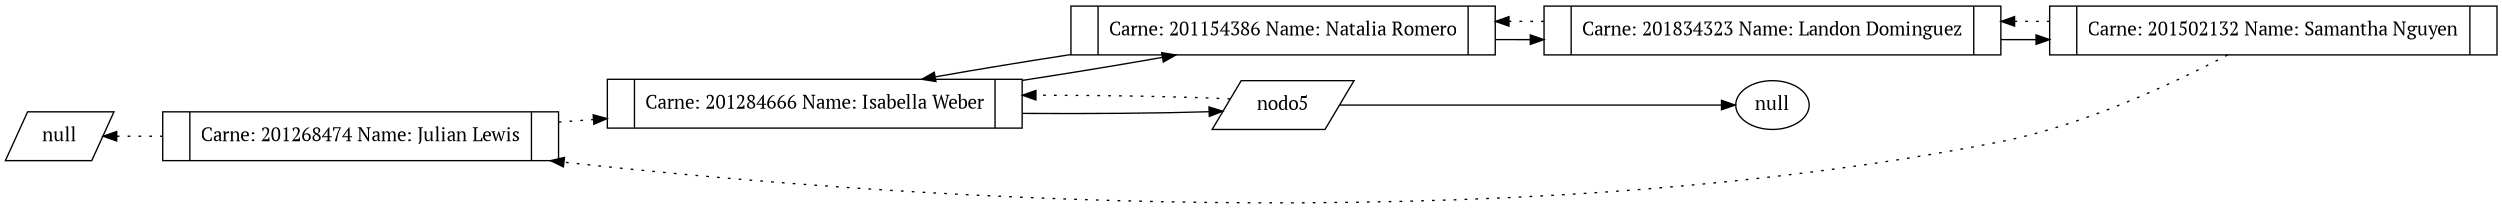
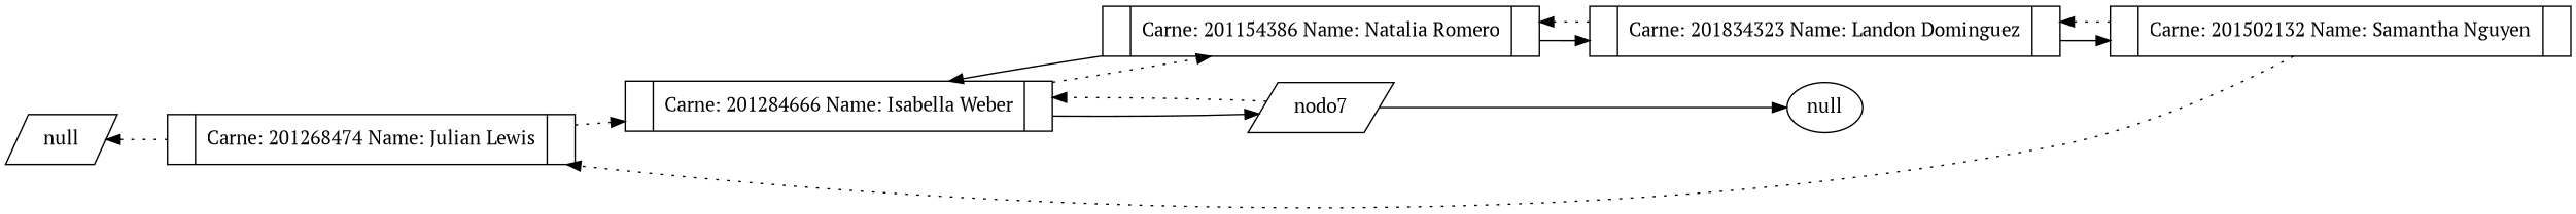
  digraph {
    fontname="PT Serif"
    rankdir=LR
    node [fontname="PT Serif" shape=record]
    edge [fontname="PT Serif" style=dotted]
    n1 [label=null shape=parallelogram]
    n2 [label="{|Carne: 201268474 Name: Julian Lewis|}"]
    n3 [label="{|Carne: 201284666 Name: Isabella Weber|}"]
    n4 [label=null shape=ellipse]
    n5 [label="{|Carne: 201502132 Name: Samantha Nguyen|}"]
    n6 [label="{|Carne: 201834323 Name: Landon Dominguez|}"]
    n7 [label="{|Carne: 201154386 Name: Natalia Romero|}"]
-   nodo5 [shape=parallelogram]
+   nodo5 [shape=parallelogram label=nodo7]
    n1 -> n2 [dir=back]
    n2 -> n3
-   n3 -> n7 [style=solid]
+   n3 -> n7
    n3 -> nodo5 [style=solid]
    n5 -> n2
    n5 -> n6
    n6 -> n5 [style=solid]
    n6 -> n7
    n7 -> n3 [style=solid]
    n7 -> n6 [style=solid]
    nodo5 -> n3
    nodo5 -> n4 [style=solid]
  }
